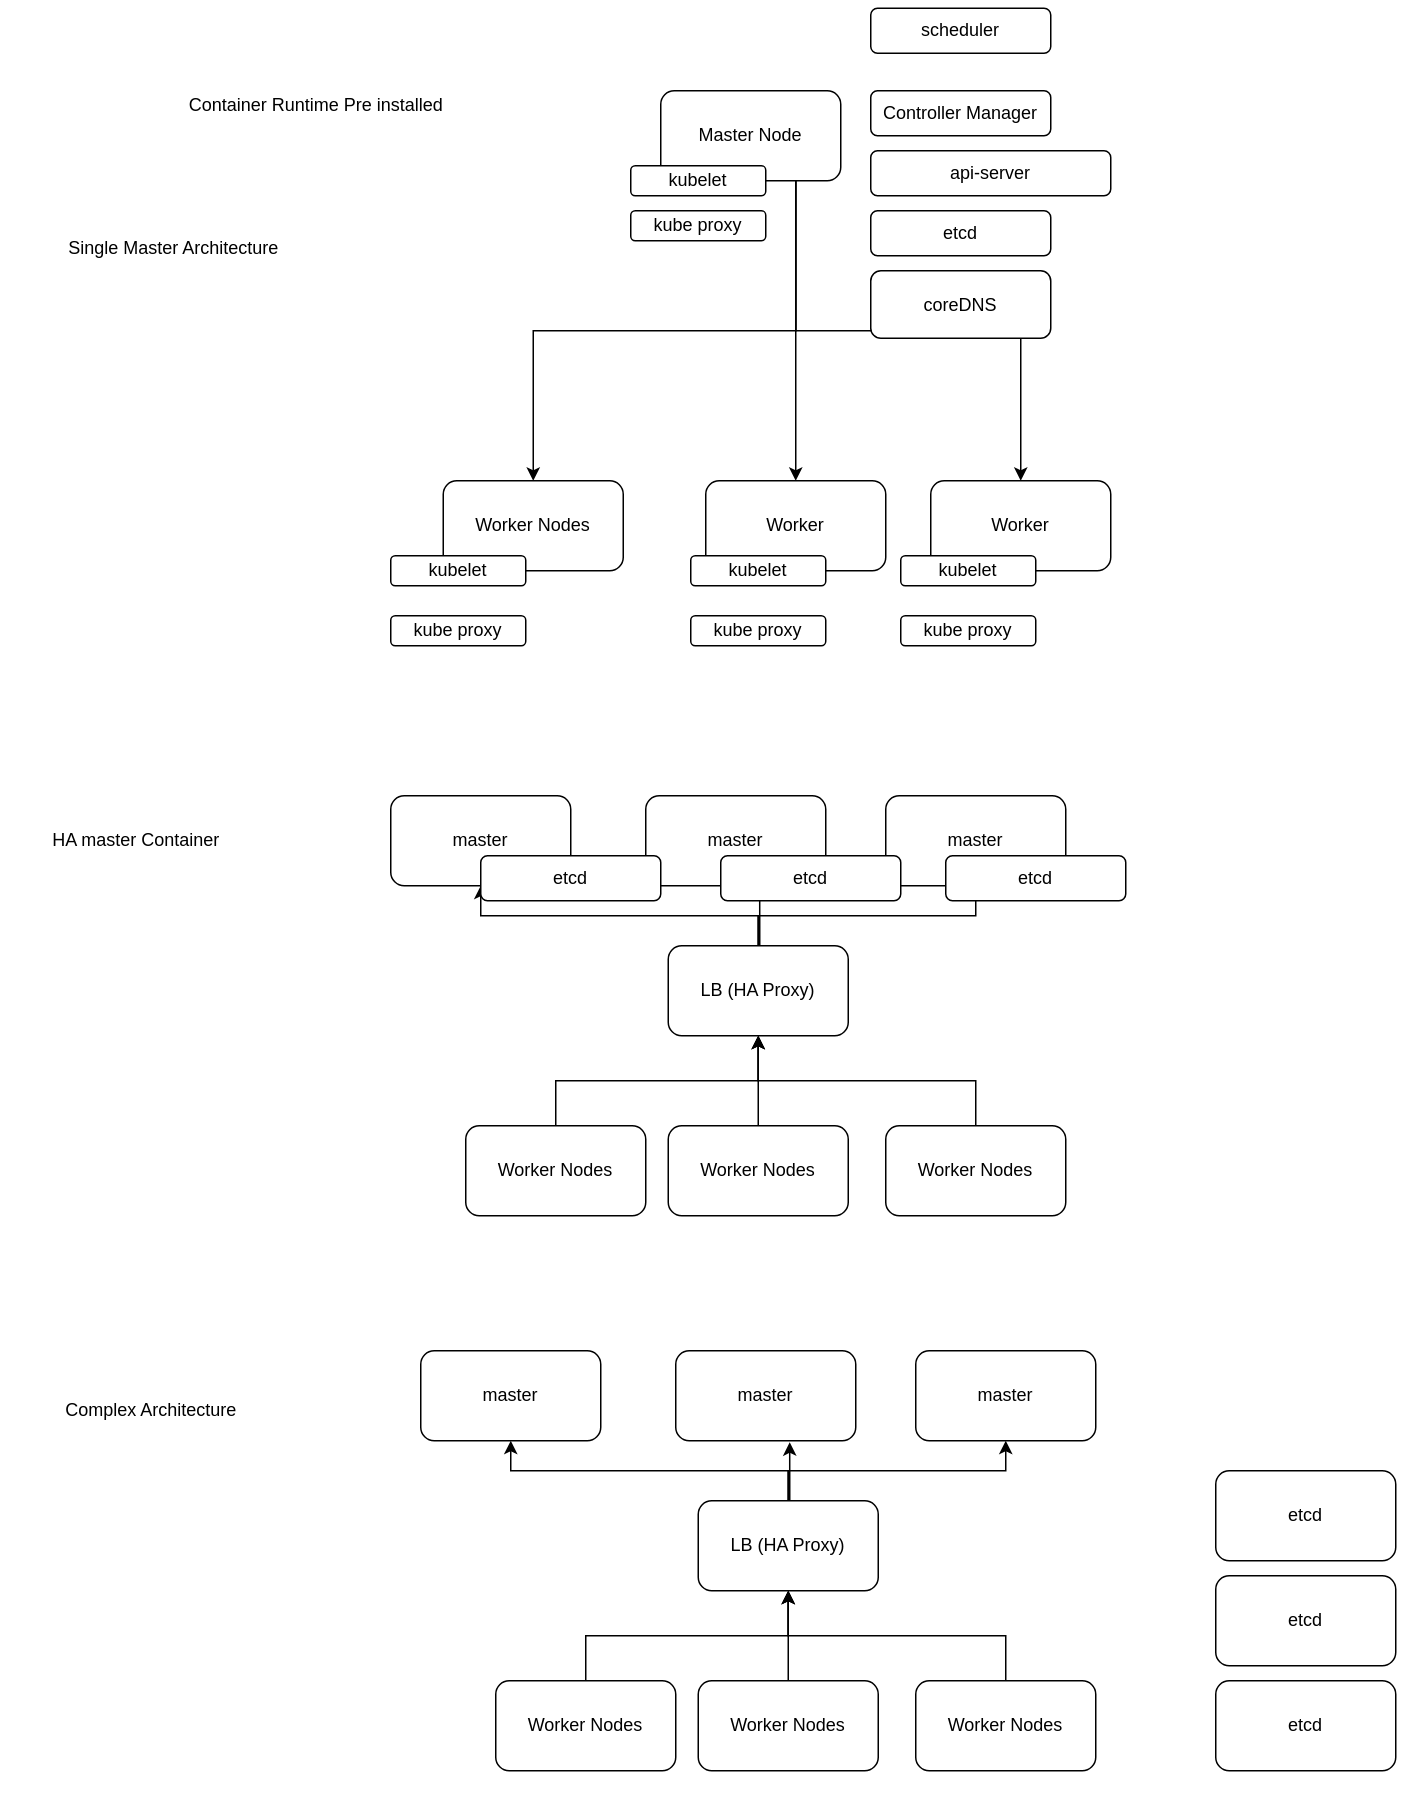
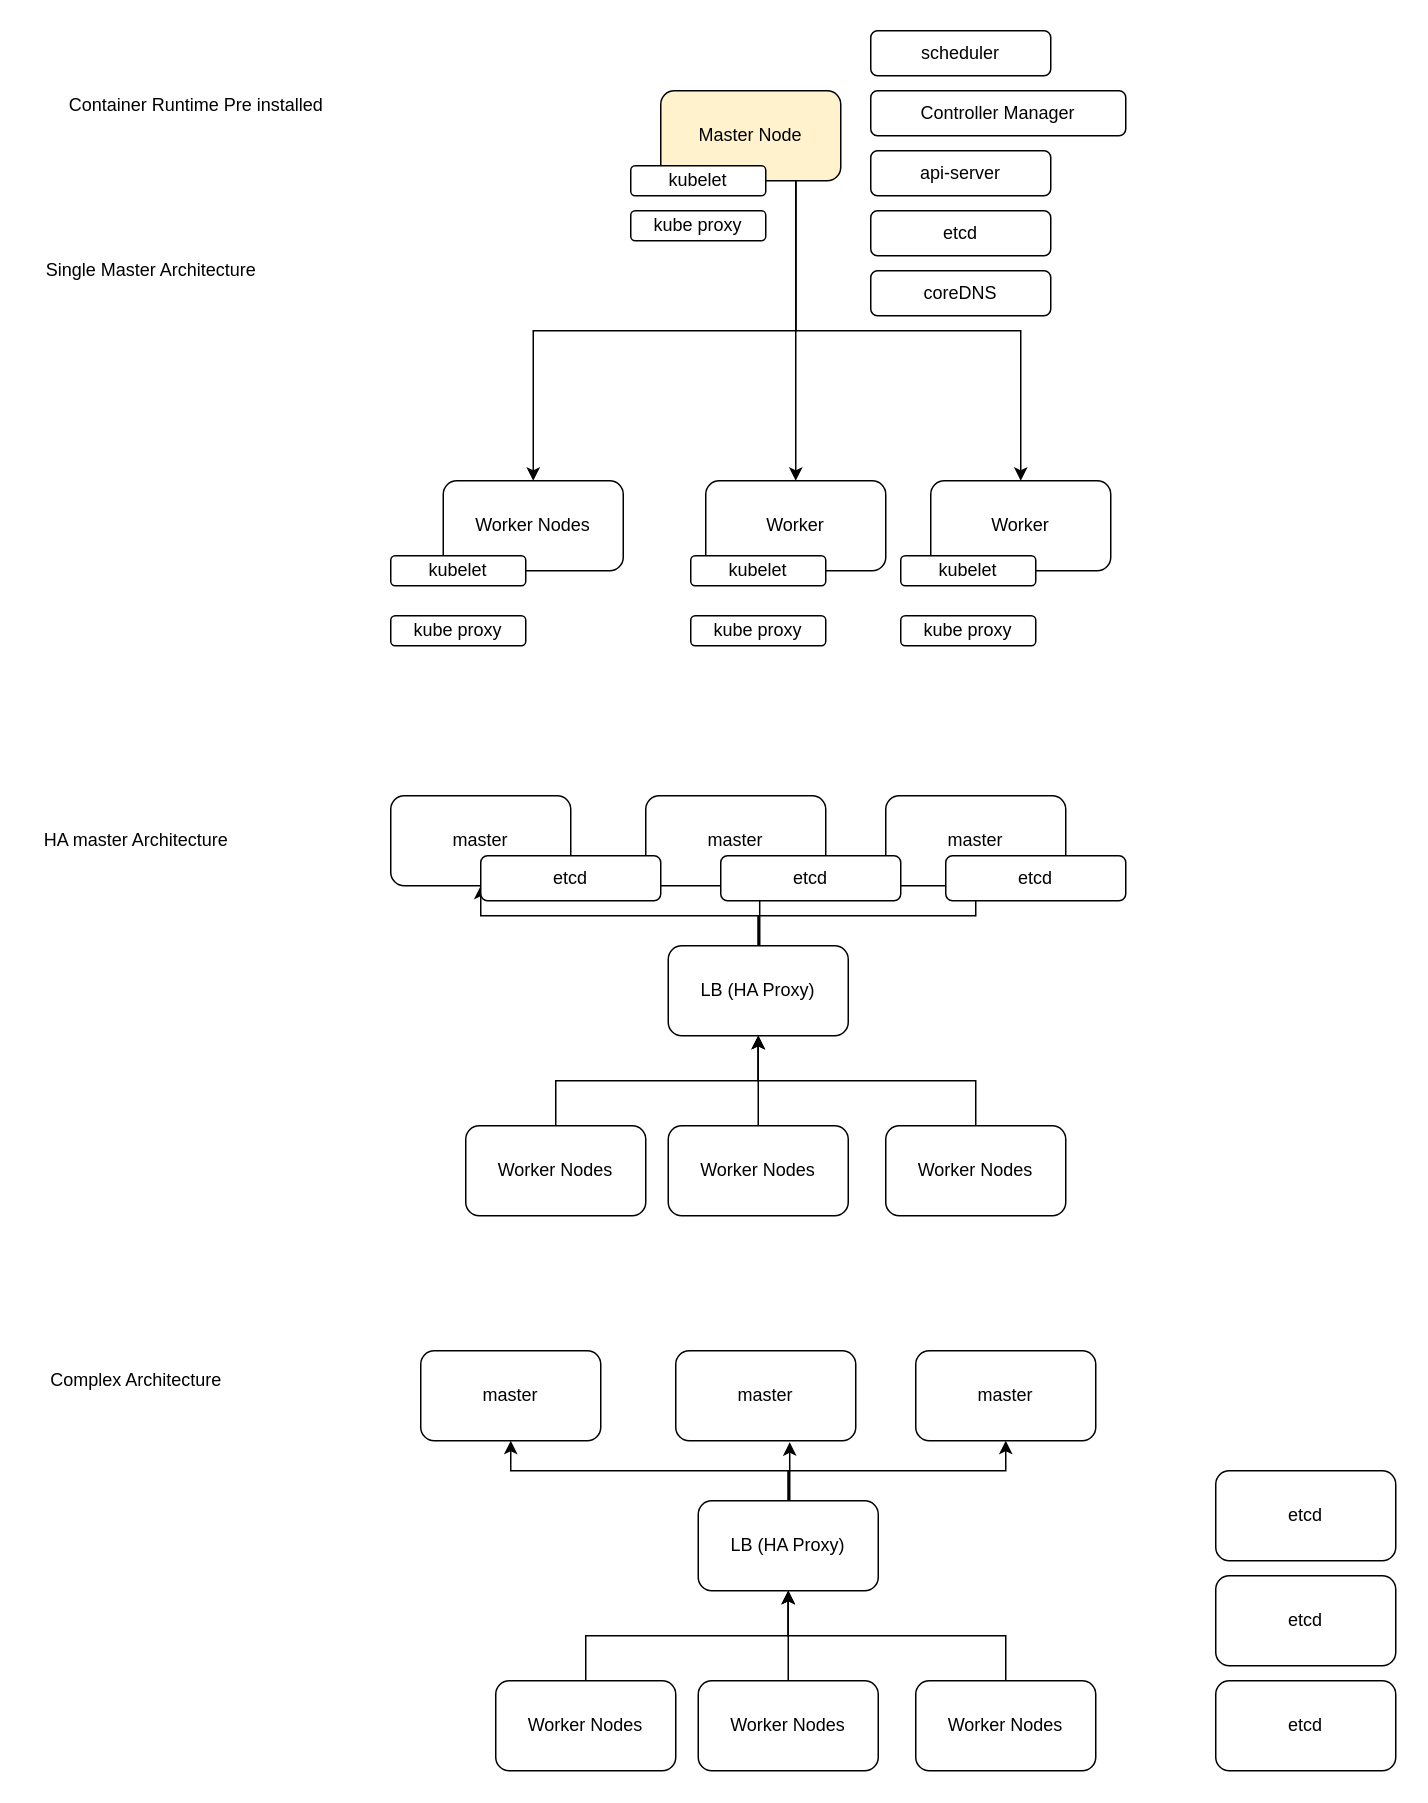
  <mxCell id="0" />
  <mxCell id="1" parent="0" />
  <mxCell id="2" value="Worker" style="rounded=1;whiteSpace=wrap;html=1;" vertex="1" parent="1"><mxGeometry x="620" y="320" width="120" height="60" as="geometry" /></mxCell>
  <mxCell id="3" value="Worker" style="rounded=1;whiteSpace=wrap;html=1;" vertex="1" parent="1"><mxGeometry x="470" y="320" width="120" height="60" as="geometry" /></mxCell>
  <mxCell id="4" value="Worker Nodes" style="rounded=1;whiteSpace=wrap;html=1;" vertex="1" parent="1"><mxGeometry x="295" y="320" width="120" height="60" as="geometry" /></mxCell>
  <mxCell id="5" style="edgeStyle=orthogonalEdgeStyle;rounded=0;orthogonalLoop=1;jettySize=auto;html=1;exitX=0.75;exitY=1;exitDx=0;exitDy=0;" edge="1" parent="1" source="8" target="4"><mxGeometry relative="1" as="geometry" /></mxCell>
  <mxCell id="6" style="edgeStyle=orthogonalEdgeStyle;rounded=0;orthogonalLoop=1;jettySize=auto;html=1;exitX=0.75;exitY=1;exitDx=0;exitDy=0;" edge="1" parent="1" source="8" target="3"><mxGeometry relative="1" as="geometry" /></mxCell>
  <mxCell id="7" style="edgeStyle=orthogonalEdgeStyle;rounded=0;orthogonalLoop=1;jettySize=auto;html=1;exitX=0.75;exitY=1;exitDx=0;exitDy=0;" edge="1" parent="1" source="8" target="2"><mxGeometry relative="1" as="geometry" /></mxCell>
- <mxCell id="8" value="Master Node" style="rounded=1;whiteSpace=wrap;html=1;" vertex="1" parent="1"><mxGeometry x="440" y="60" width="120" height="60" as="geometry" /></mxCell>
- <mxCell id="9" value="Container Runtime Pre installed" style="text;html=1;align=center;verticalAlign=middle;resizable=0;points=[];autosize=1;strokeColor=none;fillColor=none;" vertex="1" parent="1"><mxGeometry x="120" y="60" width="180" height="20" as="geometry" /></mxCell>
+ <mxCell id="8" value="Master Node" style="rounded=1;whiteSpace=wrap;html=1;fillColor=#fff2cc;" vertex="1" parent="1"><mxGeometry x="440" y="60" width="120" height="60" as="geometry" /></mxCell>
+ <mxCell id="9" value="Container Runtime Pre installed" style="text;html=1;align=center;verticalAlign=middle;resizable=0;points=[];autosize=1;strokeColor=none;fillColor=none;" vertex="1" parent="1"><mxGeometry x="40" y="60" width="180" height="20" as="geometry" /></mxCell>
  <mxCell id="10" value="kubelet" style="rounded=1;whiteSpace=wrap;html=1;" vertex="1" parent="1"><mxGeometry x="460" y="370" width="90" height="20" as="geometry" /></mxCell>
  <mxCell id="11" value="kubelet" style="rounded=1;whiteSpace=wrap;html=1;" vertex="1" parent="1"><mxGeometry x="260" y="370" width="90" height="20" as="geometry" /></mxCell>
  <mxCell id="12" value="kubelet" style="rounded=1;whiteSpace=wrap;html=1;" vertex="1" parent="1"><mxGeometry x="600" y="370" width="90" height="20" as="geometry" /></mxCell>
  <mxCell id="13" value="kubelet" style="rounded=1;whiteSpace=wrap;html=1;" vertex="1" parent="1"><mxGeometry x="420" y="110" width="90" height="20" as="geometry" /></mxCell>
- <mxCell id="14" value="Controller Manager" style="rounded=1;whiteSpace=wrap;html=1;" vertex="1" parent="1"><mxGeometry x="580" y="60" width="120" height="30" as="geometry" /></mxCell>
- <mxCell id="15" value="api-server" style="rounded=1;whiteSpace=wrap;html=1;" vertex="1" parent="1"><mxGeometry x="580" y="100" width="160" height="30" as="geometry" /></mxCell>
+ <mxCell id="14" value="Controller Manager" style="rounded=1;whiteSpace=wrap;html=1;" vertex="1" parent="1"><mxGeometry x="580" y="60" width="170" height="30" as="geometry" /></mxCell>
+ <mxCell id="15" value="api-server" style="rounded=1;whiteSpace=wrap;html=1;" vertex="1" parent="1"><mxGeometry x="580" y="100" width="120" height="30" as="geometry" /></mxCell>
  <mxCell id="16" value="etcd" style="rounded=1;whiteSpace=wrap;html=1;" vertex="1" parent="1"><mxGeometry x="580" y="140" width="120" height="30" as="geometry" /></mxCell>
- <mxCell id="17" value="scheduler" style="rounded=1;whiteSpace=wrap;html=1;" vertex="1" parent="1"><mxGeometry x="580" y="5" width="120" height="30" as="geometry" /></mxCell>
+ <mxCell id="17" value="scheduler" style="rounded=1;whiteSpace=wrap;html=1;" vertex="1" parent="1"><mxGeometry x="580" y="20" width="120" height="30" as="geometry" /></mxCell>
  <mxCell id="18" value="kube proxy" style="rounded=1;whiteSpace=wrap;html=1;" vertex="1" parent="1"><mxGeometry x="420" y="140" width="90" height="20" as="geometry" /></mxCell>
  <mxCell id="19" value="kube proxy" style="rounded=1;whiteSpace=wrap;html=1;" vertex="1" parent="1"><mxGeometry x="260" y="410" width="90" height="20" as="geometry" /></mxCell>
  <mxCell id="20" value="kube proxy" style="rounded=1;whiteSpace=wrap;html=1;" vertex="1" parent="1"><mxGeometry x="460" y="410" width="90" height="20" as="geometry" /></mxCell>
  <mxCell id="21" value="kube proxy" style="rounded=1;whiteSpace=wrap;html=1;" vertex="1" parent="1"><mxGeometry x="600" y="410" width="90" height="20" as="geometry" /></mxCell>
- <mxCell id="22" value="coreDNS" style="rounded=1;whiteSpace=wrap;html=1;" vertex="1" parent="1"><mxGeometry x="580" y="180" width="120" height="45" as="geometry" /></mxCell>
- <mxCell id="23" value="Single Master Architecture" style="text;html=1;align=center;verticalAlign=middle;resizable=0;points=[];autosize=1;strokeColor=none;fillColor=none;" vertex="1" parent="1"><mxGeometry x="35" y="155" width="160" height="20" as="geometry" /></mxCell>
- <mxCell id="24" value="HA master Container" style="text;html=1;align=center;verticalAlign=middle;resizable=0;points=[];autosize=1;strokeColor=none;fillColor=none;" vertex="1" parent="1"><mxGeometry x="20" y="550" width="140" height="20" as="geometry" /></mxCell>
+ <mxCell id="22" value="coreDNS" style="rounded=1;whiteSpace=wrap;html=1;" vertex="1" parent="1"><mxGeometry x="580" y="180" width="120" height="30" as="geometry" /></mxCell>
+ <mxCell id="23" value="Single Master Architecture" style="text;html=1;align=center;verticalAlign=middle;resizable=0;points=[];autosize=1;strokeColor=none;fillColor=none;" vertex="1" parent="1"><mxGeometry x="20" y="170" width="160" height="20" as="geometry" /></mxCell>
+ <mxCell id="24" value="HA master Architecture" style="text;html=1;align=center;verticalAlign=middle;resizable=0;points=[];autosize=1;strokeColor=none;fillColor=none;" vertex="1" parent="1"><mxGeometry x="20" y="550" width="140" height="20" as="geometry" /></mxCell>
  <mxCell id="25" value="master" style="rounded=1;whiteSpace=wrap;html=1;" vertex="1" parent="1"><mxGeometry x="260" y="530" width="120" height="60" as="geometry" /></mxCell>
  <mxCell id="26" value="master" style="rounded=1;whiteSpace=wrap;html=1;" vertex="1" parent="1"><mxGeometry x="430" y="530" width="120" height="60" as="geometry" /></mxCell>
  <mxCell id="27" value="master" style="rounded=1;whiteSpace=wrap;html=1;" vertex="1" parent="1"><mxGeometry x="590" y="530" width="120" height="60" as="geometry" /></mxCell>
  <mxCell id="28" style="edgeStyle=orthogonalEdgeStyle;rounded=0;orthogonalLoop=1;jettySize=auto;html=1;exitX=0.5;exitY=0;exitDx=0;exitDy=0;entryX=0.5;entryY=1;entryDx=0;entryDy=0;" edge="1" parent="1" source="29" target="37"><mxGeometry relative="1" as="geometry" /></mxCell>
  <mxCell id="29" value="Worker Nodes" style="rounded=1;whiteSpace=wrap;html=1;" vertex="1" parent="1"><mxGeometry x="310" y="750" width="120" height="60" as="geometry" /></mxCell>
  <mxCell id="30" style="edgeStyle=orthogonalEdgeStyle;rounded=0;orthogonalLoop=1;jettySize=auto;html=1;exitX=0.5;exitY=0;exitDx=0;exitDy=0;entryX=0.5;entryY=1;entryDx=0;entryDy=0;" edge="1" parent="1" source="31" target="37"><mxGeometry relative="1" as="geometry" /></mxCell>
  <mxCell id="31" value="Worker Nodes" style="rounded=1;whiteSpace=wrap;html=1;" vertex="1" parent="1"><mxGeometry x="445" y="750" width="120" height="60" as="geometry" /></mxCell>
  <mxCell id="32" style="edgeStyle=orthogonalEdgeStyle;rounded=0;orthogonalLoop=1;jettySize=auto;html=1;exitX=0.5;exitY=0;exitDx=0;exitDy=0;entryX=0.5;entryY=1;entryDx=0;entryDy=0;" edge="1" parent="1" source="33" target="37"><mxGeometry relative="1" as="geometry" /></mxCell>
  <mxCell id="33" value="Worker Nodes" style="rounded=1;whiteSpace=wrap;html=1;" vertex="1" parent="1"><mxGeometry x="590" y="750" width="120" height="60" as="geometry" /></mxCell>
  <mxCell id="34" style="edgeStyle=orthogonalEdgeStyle;rounded=0;orthogonalLoop=1;jettySize=auto;html=1;exitX=0.5;exitY=0;exitDx=0;exitDy=0;" edge="1" parent="1" source="37" target="25"><mxGeometry relative="1" as="geometry" /></mxCell>
  <mxCell id="35" style="edgeStyle=orthogonalEdgeStyle;rounded=0;orthogonalLoop=1;jettySize=auto;html=1;exitX=0.5;exitY=0;exitDx=0;exitDy=0;entryX=0.633;entryY=1.017;entryDx=0;entryDy=0;entryPerimeter=0;" edge="1" parent="1" source="37" target="26"><mxGeometry relative="1" as="geometry" /></mxCell>
  <mxCell id="36" style="edgeStyle=orthogonalEdgeStyle;rounded=0;orthogonalLoop=1;jettySize=auto;html=1;exitX=0.5;exitY=0;exitDx=0;exitDy=0;" edge="1" parent="1" source="37" target="27"><mxGeometry relative="1" as="geometry" /></mxCell>
  <mxCell id="37" value="LB (HA Proxy)" style="rounded=1;whiteSpace=wrap;html=1;" vertex="1" parent="1"><mxGeometry x="445" y="630" width="120" height="60" as="geometry" /></mxCell>
  <mxCell id="38" value="etcd" style="rounded=1;whiteSpace=wrap;html=1;" vertex="1" parent="1"><mxGeometry x="320" y="570" width="120" height="30" as="geometry" /></mxCell>
  <mxCell id="39" value="etcd" style="rounded=1;whiteSpace=wrap;html=1;" vertex="1" parent="1"><mxGeometry x="480" y="570" width="120" height="30" as="geometry" /></mxCell>
  <mxCell id="40" value="etcd" style="rounded=1;whiteSpace=wrap;html=1;" vertex="1" parent="1"><mxGeometry x="630" y="570" width="120" height="30" as="geometry" /></mxCell>
- <mxCell id="41" value="Complex Architecture" style="text;html=1;align=center;verticalAlign=middle;resizable=0;points=[];autosize=1;strokeColor=none;fillColor=none;" vertex="1" parent="1"><mxGeometry x="35" y="930" width="130" height="20" as="geometry" /></mxCell>
+ <mxCell id="41" value="Complex Architecture" style="text;html=1;align=center;verticalAlign=middle;resizable=0;points=[];autosize=1;strokeColor=none;fillColor=none;" vertex="1" parent="1"><mxGeometry x="25" y="910" width="130" height="20" as="geometry" /></mxCell>
  <mxCell id="42" value="master" style="rounded=1;whiteSpace=wrap;html=1;" vertex="1" parent="1"><mxGeometry x="280" y="900" width="120" height="60" as="geometry" /></mxCell>
  <mxCell id="43" value="master" style="rounded=1;whiteSpace=wrap;html=1;" vertex="1" parent="1"><mxGeometry x="450" y="900" width="120" height="60" as="geometry" /></mxCell>
  <mxCell id="44" value="master" style="rounded=1;whiteSpace=wrap;html=1;" vertex="1" parent="1"><mxGeometry x="610" y="900" width="120" height="60" as="geometry" /></mxCell>
  <mxCell id="45" style="edgeStyle=orthogonalEdgeStyle;rounded=0;orthogonalLoop=1;jettySize=auto;html=1;exitX=0.5;exitY=0;exitDx=0;exitDy=0;entryX=0.5;entryY=1;entryDx=0;entryDy=0;" edge="1" parent="1" source="46" target="54"><mxGeometry relative="1" as="geometry" /></mxCell>
  <mxCell id="46" value="Worker Nodes" style="rounded=1;whiteSpace=wrap;html=1;" vertex="1" parent="1"><mxGeometry x="330" y="1120" width="120" height="60" as="geometry" /></mxCell>
  <mxCell id="47" style="edgeStyle=orthogonalEdgeStyle;rounded=0;orthogonalLoop=1;jettySize=auto;html=1;exitX=0.5;exitY=0;exitDx=0;exitDy=0;entryX=0.5;entryY=1;entryDx=0;entryDy=0;" edge="1" parent="1" source="48" target="54"><mxGeometry relative="1" as="geometry" /></mxCell>
  <mxCell id="48" value="Worker Nodes" style="rounded=1;whiteSpace=wrap;html=1;" vertex="1" parent="1"><mxGeometry x="465" y="1120" width="120" height="60" as="geometry" /></mxCell>
  <mxCell id="49" style="edgeStyle=orthogonalEdgeStyle;rounded=0;orthogonalLoop=1;jettySize=auto;html=1;exitX=0.5;exitY=0;exitDx=0;exitDy=0;entryX=0.5;entryY=1;entryDx=0;entryDy=0;" edge="1" parent="1" source="50" target="54"><mxGeometry relative="1" as="geometry" /></mxCell>
  <mxCell id="50" value="Worker Nodes" style="rounded=1;whiteSpace=wrap;html=1;" vertex="1" parent="1"><mxGeometry x="610" y="1120" width="120" height="60" as="geometry" /></mxCell>
  <mxCell id="51" style="edgeStyle=orthogonalEdgeStyle;rounded=0;orthogonalLoop=1;jettySize=auto;html=1;exitX=0.5;exitY=0;exitDx=0;exitDy=0;" edge="1" parent="1" source="54" target="42"><mxGeometry relative="1" as="geometry" /></mxCell>
  <mxCell id="52" style="edgeStyle=orthogonalEdgeStyle;rounded=0;orthogonalLoop=1;jettySize=auto;html=1;exitX=0.5;exitY=0;exitDx=0;exitDy=0;entryX=0.633;entryY=1.017;entryDx=0;entryDy=0;entryPerimeter=0;" edge="1" parent="1" source="54" target="43"><mxGeometry relative="1" as="geometry" /></mxCell>
  <mxCell id="53" style="edgeStyle=orthogonalEdgeStyle;rounded=0;orthogonalLoop=1;jettySize=auto;html=1;exitX=0.5;exitY=0;exitDx=0;exitDy=0;" edge="1" parent="1" source="54" target="44"><mxGeometry relative="1" as="geometry" /></mxCell>
  <mxCell id="54" value="LB (HA Proxy)" style="rounded=1;whiteSpace=wrap;html=1;" vertex="1" parent="1"><mxGeometry x="465" y="1000" width="120" height="60" as="geometry" /></mxCell>
  <mxCell id="55" value="etcd" style="rounded=1;whiteSpace=wrap;html=1;" vertex="1" parent="1"><mxGeometry x="810" y="980" width="120" height="60" as="geometry" /></mxCell>
  <mxCell id="56" value="etcd" style="rounded=1;whiteSpace=wrap;html=1;" vertex="1" parent="1"><mxGeometry x="810" y="1050" width="120" height="60" as="geometry" /></mxCell>
  <mxCell id="57" value="etcd" style="rounded=1;whiteSpace=wrap;html=1;" vertex="1" parent="1"><mxGeometry x="810" y="1120" width="120" height="60" as="geometry" /></mxCell>
